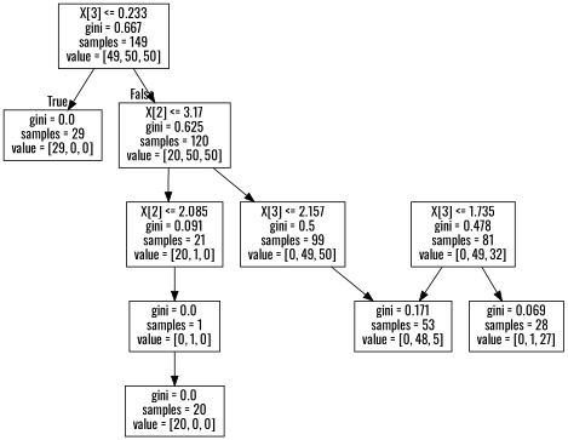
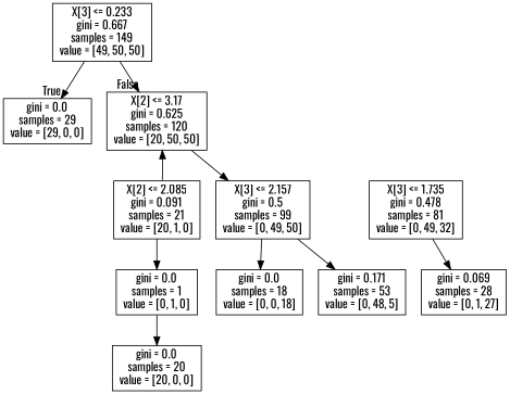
  digraph {
    fontname=Oswald
    node [fontname=Oswald shape=box]
    edge [fontname=Oswald]
    n1 [label="X[3] <= 0.233\ngini = 0.667\nsamples = 149\nvalue = [49, 50, 50]"]
    n2 [label="gini = 0.0\nsamples = 29\nvalue = [29, 0, 0]"]
    n3 [label="X[2] <= 3.17\ngini = 0.625\nsamples = 120\nvalue = [20, 50, 50]"]
    n4 [label="X[2] <= 2.085\ngini = 0.091\nsamples = 21\nvalue = [20, 1, 0]"]
    n5 [label="X[3] <= 2.157\ngini = 0.5\nsamples = 99\nvalue = [0, 49, 50]"]
    n6 [label="gini = 0.0\nsamples = 1\nvalue = [0, 1, 0]"]
+   n7 [label="gini = 0.0\nsamples = 18\nvalue = [0, 0, 18]"]
    n8 [label="gini = 0.171\nsamples = 53\nvalue = [0, 48, 5]"]
    n9 [label="gini = 0.0\nsamples = 20\nvalue = [20, 0, 0]"]
    n10 [label="X[3] <= 1.735\ngini = 0.478\nsamples = 81\nvalue = [0, 49, 32]"]
    n11 [label="gini = 0.069\nsamples = 28\nvalue = [0, 1, 27]"]
    n1 -> n2 [headlabel=True labelangle=45 labeldistance=2.5]
    n1 -> n3 [headlabel=False labelangle=-45 labeldistance=2.5]
-   n3 -> n4
+   n4 -> n3
    n3 -> n5
    n4 -> n6
+   n5 -> n7
    n5 -> n8
    n6 -> n9
-   n10 -> n8
    n10 -> n11
  }
